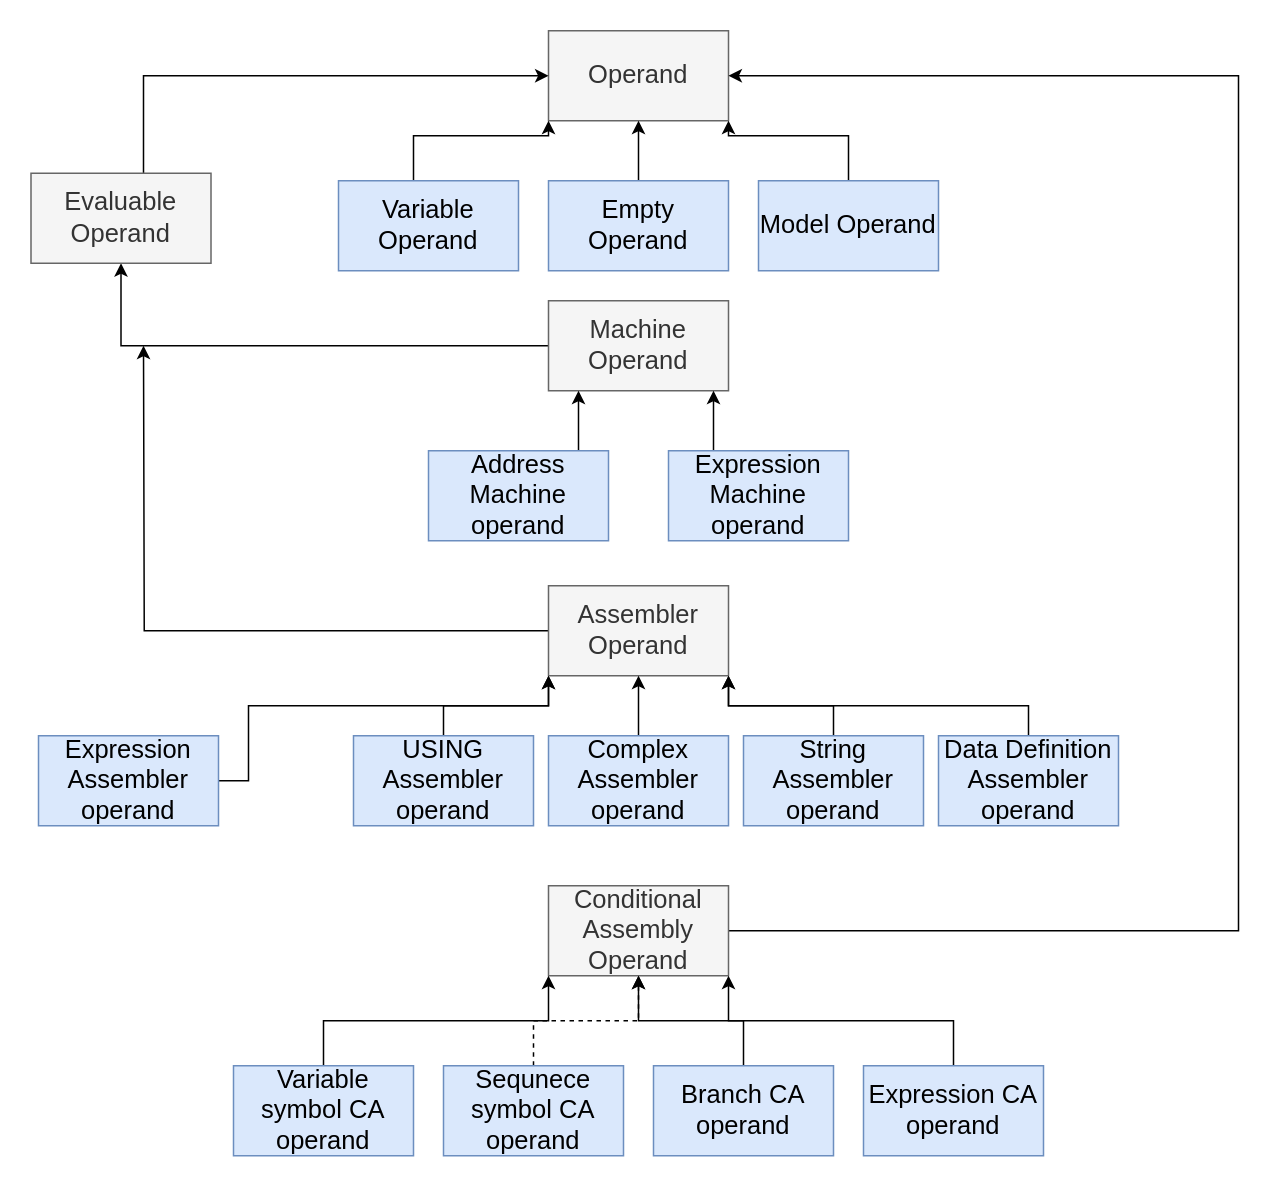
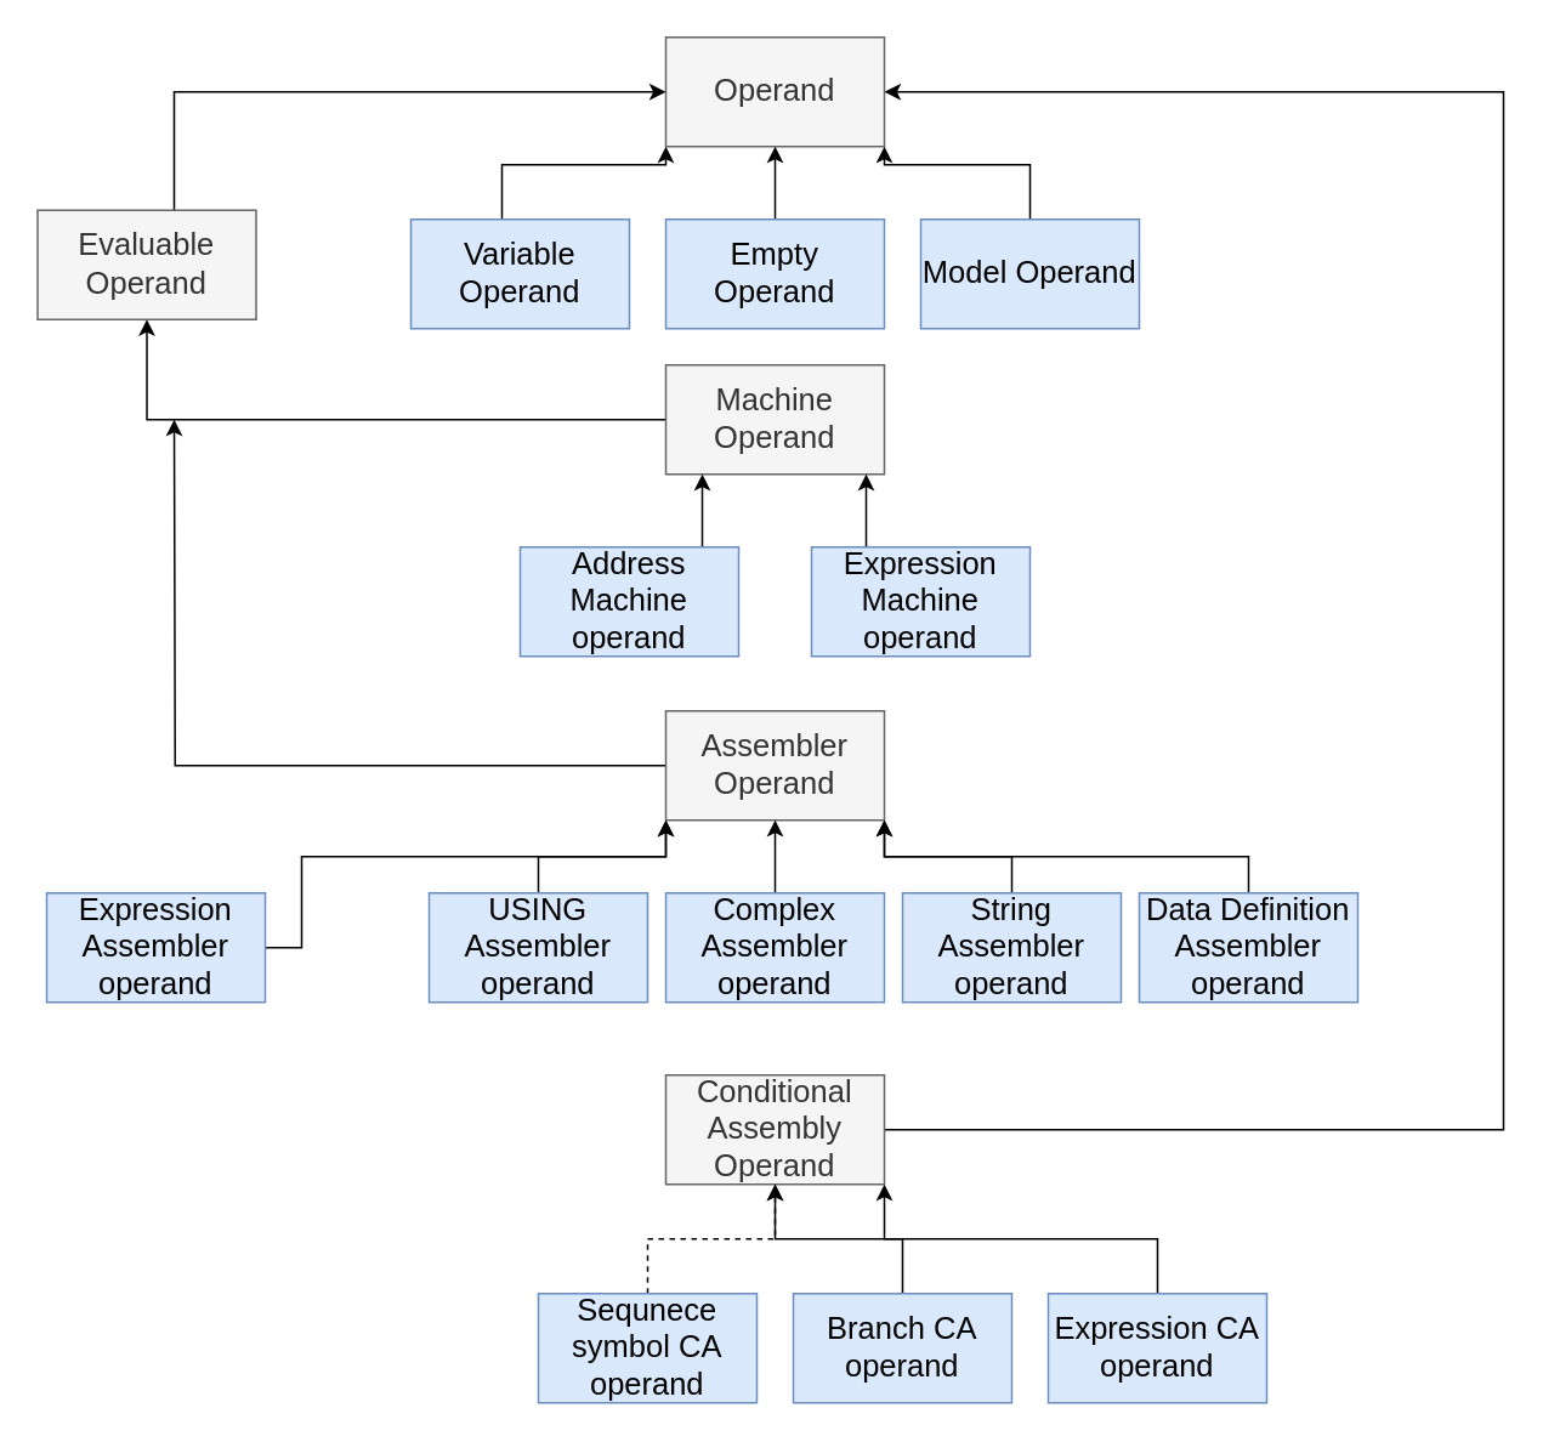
  <mxCell id="0" />
  <mxCell id="1" parent="0" />
  <mxCell id="2" value="Operand" style="rounded=0;whiteSpace=wrap;html=1;fontSize=17;fillColor=#f5f5f5;strokeColor=#666666;fontColor=#333333;" parent="1" vertex="1"><mxGeometry x="365" y="20" width="120" height="60" as="geometry" /></mxCell>
  <mxCell id="3" value="" style="edgeStyle=orthogonalEdgeStyle;rounded=0;orthogonalLoop=1;jettySize=auto;html=1;entryX=0.5;entryY=1;entryDx=0;entryDy=0;" edge="1" parent="1" source="4" target="2"><mxGeometry relative="1" as="geometry"><mxPoint x="425" y="100" as="targetPoint" /></mxGeometry></mxCell>
  <mxCell id="4" value="Empty Operand" style="rounded=0;whiteSpace=wrap;html=1;fontSize=17;fillColor=#dae8fc;strokeColor=#6c8ebf;" vertex="1" parent="1"><mxGeometry x="365" y="120" width="120" height="60" as="geometry" /></mxCell>
  <mxCell id="5" style="edgeStyle=orthogonalEdgeStyle;rounded=0;orthogonalLoop=1;jettySize=auto;html=1;" edge="1" parent="1" source="6"><mxGeometry relative="1" as="geometry"><mxPoint x="485" y="80" as="targetPoint" /><Array as="points"><mxPoint x="565" y="90" /><mxPoint x="485" y="90" /></Array></mxGeometry></mxCell>
  <mxCell id="6" value="Model Operand" style="rounded=0;whiteSpace=wrap;html=1;fontSize=17;fillColor=#dae8fc;strokeColor=#6c8ebf;" vertex="1" parent="1"><mxGeometry x="505" y="120" width="120" height="60" as="geometry" /></mxCell>
  <mxCell id="7" style="edgeStyle=orthogonalEdgeStyle;rounded=0;orthogonalLoop=1;jettySize=auto;html=1;entryX=0.5;entryY=1;entryDx=0;entryDy=0;" edge="1" parent="1" source="8" target="38"><mxGeometry relative="1" as="geometry" /></mxCell>
  <mxCell id="8" value="Machine Operand" style="rounded=0;whiteSpace=wrap;html=1;fontSize=17;fillColor=#f5f5f5;strokeColor=#666666;fontColor=#333333;" vertex="1" parent="1"><mxGeometry x="365" y="200" width="120" height="60" as="geometry" /></mxCell>
  <mxCell id="9" style="edgeStyle=orthogonalEdgeStyle;rounded=0;orthogonalLoop=1;jettySize=auto;html=1;" edge="1" parent="1" source="10" target="8"><mxGeometry relative="1" as="geometry"><Array as="points"><mxPoint x="475" y="280" /><mxPoint x="475" y="280" /></Array></mxGeometry></mxCell>
  <mxCell id="10" value="Expression Machine operand" style="rounded=0;whiteSpace=wrap;html=1;fontSize=17;fillColor=#dae8fc;strokeColor=#6c8ebf;" vertex="1" parent="1"><mxGeometry x="445" y="300" width="120" height="60" as="geometry" /></mxCell>
  <mxCell id="11" style="edgeStyle=orthogonalEdgeStyle;rounded=0;orthogonalLoop=1;jettySize=auto;html=1;" edge="1" parent="1" source="12"><mxGeometry relative="1" as="geometry"><mxPoint x="385" y="260" as="targetPoint" /><Array as="points"><mxPoint x="385" y="260" /></Array></mxGeometry></mxCell>
  <mxCell id="12" value="Address Machine operand" style="rounded=0;whiteSpace=wrap;html=1;fontSize=17;fillColor=#dae8fc;strokeColor=#6c8ebf;" vertex="1" parent="1"><mxGeometry x="285" y="300" width="120" height="60" as="geometry" /></mxCell>
  <mxCell id="13" style="edgeStyle=orthogonalEdgeStyle;rounded=0;orthogonalLoop=1;jettySize=auto;html=1;" edge="1" parent="1" source="14"><mxGeometry relative="1" as="geometry"><mxPoint x="95" y="230" as="targetPoint" /></mxGeometry></mxCell>
  <mxCell id="14" value="Assembler Operand" style="rounded=0;whiteSpace=wrap;html=1;fontSize=17;fillColor=#f5f5f5;strokeColor=#666666;fontColor=#333333;" vertex="1" parent="1"><mxGeometry x="365" y="390" width="120" height="60" as="geometry" /></mxCell>
  <mxCell id="15" style="edgeStyle=orthogonalEdgeStyle;rounded=0;orthogonalLoop=1;jettySize=auto;html=1;entryX=0;entryY=1;entryDx=0;entryDy=0;" edge="1" parent="1" source="16" target="14"><mxGeometry relative="1" as="geometry"><mxPoint x="295" y="470" as="targetPoint" /><Array as="points"><mxPoint x="165" y="470" /><mxPoint x="365" y="470" /></Array></mxGeometry></mxCell>
  <mxCell id="16" value="Expression Assembler operand" style="rounded=0;whiteSpace=wrap;html=1;fontSize=17;fillColor=#dae8fc;strokeColor=#6c8ebf;" vertex="1" parent="1"><mxGeometry x="25" y="490" width="120" height="60" as="geometry" /></mxCell>
  <mxCell id="17" style="edgeStyle=orthogonalEdgeStyle;rounded=0;orthogonalLoop=1;jettySize=auto;html=1;entryX=0;entryY=1;entryDx=0;entryDy=0;" edge="1" parent="1" source="18" target="14"><mxGeometry relative="1" as="geometry"><Array as="points"><mxPoint x="295" y="470" /><mxPoint x="365" y="470" /></Array></mxGeometry></mxCell>
  <mxCell id="18" value="USING Assembler operand" style="rounded=0;whiteSpace=wrap;html=1;fontSize=17;fillColor=#dae8fc;strokeColor=#6c8ebf;" vertex="1" parent="1"><mxGeometry x="235" y="490" width="120" height="60" as="geometry" /></mxCell>
  <mxCell id="19" style="edgeStyle=orthogonalEdgeStyle;rounded=0;orthogonalLoop=1;jettySize=auto;html=1;" edge="1" parent="1" source="20" target="14"><mxGeometry relative="1" as="geometry" /></mxCell>
  <mxCell id="20" value="Complex Assembler operand" style="rounded=0;whiteSpace=wrap;html=1;fontSize=17;fillColor=#dae8fc;strokeColor=#6c8ebf;" vertex="1" parent="1"><mxGeometry x="365" y="490" width="120" height="60" as="geometry" /></mxCell>
  <mxCell id="21" style="edgeStyle=orthogonalEdgeStyle;rounded=0;orthogonalLoop=1;jettySize=auto;html=1;entryX=1;entryY=1;entryDx=0;entryDy=0;" edge="1" parent="1" source="22" target="14"><mxGeometry relative="1" as="geometry"><Array as="points"><mxPoint x="555" y="470" /><mxPoint x="485" y="470" /></Array></mxGeometry></mxCell>
  <mxCell id="22" value="String Assembler operand" style="rounded=0;whiteSpace=wrap;html=1;fontSize=17;fillColor=#dae8fc;strokeColor=#6c8ebf;" vertex="1" parent="1"><mxGeometry x="495" y="490" width="120" height="60" as="geometry" /></mxCell>
  <mxCell id="23" style="edgeStyle=orthogonalEdgeStyle;rounded=0;orthogonalLoop=1;jettySize=auto;html=1;" edge="1" parent="1" source="24"><mxGeometry relative="1" as="geometry"><mxPoint x="485" y="450" as="targetPoint" /><Array as="points"><mxPoint x="685" y="470" /></Array></mxGeometry></mxCell>
  <mxCell id="24" value="Data Definition Assembler operand" style="rounded=0;whiteSpace=wrap;html=1;fontSize=17;fillColor=#dae8fc;strokeColor=#6c8ebf;" vertex="1" parent="1"><mxGeometry x="625" y="490" width="120" height="60" as="geometry" /></mxCell>
  <mxCell id="25" style="edgeStyle=orthogonalEdgeStyle;rounded=0;orthogonalLoop=1;jettySize=auto;html=1;entryX=1;entryY=0.5;entryDx=0;entryDy=0;" edge="1" parent="1" source="26" target="2"><mxGeometry relative="1" as="geometry"><mxPoint x="815" y="420" as="targetPoint" /><Array as="points"><mxPoint x="825" y="620" /><mxPoint x="825" y="50" /></Array></mxGeometry></mxCell>
  <mxCell id="26" value="Conditional Assembly Operand" style="rounded=0;whiteSpace=wrap;html=1;fontSize=17;fillColor=#f5f5f5;strokeColor=#666666;fontColor=#333333;" vertex="1" parent="1"><mxGeometry x="365" y="590" width="120" height="60" as="geometry" /></mxCell>
- <mxCell id="27" style="edgeStyle=orthogonalEdgeStyle;rounded=0;orthogonalLoop=1;jettySize=auto;html=1;entryX=0;entryY=1;entryDx=0;entryDy=0;" edge="1" parent="1" source="28" target="26"><mxGeometry relative="1" as="geometry"><Array as="points"><mxPoint x="215" y="680" /><mxPoint x="365" y="680" /></Array></mxGeometry></mxCell>
- <mxCell id="28" value="Variable symbol CA operand" style="rounded=0;whiteSpace=wrap;html=1;fontSize=17;fillColor=#dae8fc;strokeColor=#6c8ebf;" vertex="1" parent="1"><mxGeometry x="155" y="710" width="120" height="60" as="geometry" /></mxCell>
  <mxCell id="29" style="edgeStyle=orthogonalEdgeStyle;rounded=0;orthogonalLoop=1;jettySize=auto;html=1;entryX=0.5;entryY=1;entryDx=0;entryDy=0;dashed=1;" edge="1" parent="1" source="30" target="26"><mxGeometry relative="1" as="geometry" /></mxCell>
  <mxCell id="30" value="Sequnece symbol CA operand" style="rounded=0;whiteSpace=wrap;html=1;fontSize=17;fillColor=#dae8fc;strokeColor=#6c8ebf;" vertex="1" parent="1"><mxGeometry x="295" y="710" width="120" height="60" as="geometry" /></mxCell>
  <mxCell id="31" style="edgeStyle=orthogonalEdgeStyle;rounded=0;orthogonalLoop=1;jettySize=auto;html=1;entryX=0.5;entryY=1;entryDx=0;entryDy=0;" edge="1" parent="1" source="32" target="26"><mxGeometry relative="1" as="geometry" /></mxCell>
  <mxCell id="32" value="Branch CA operand" style="rounded=0;whiteSpace=wrap;html=1;fontSize=17;fillColor=#dae8fc;strokeColor=#6c8ebf;" vertex="1" parent="1"><mxGeometry x="435" y="710" width="120" height="60" as="geometry" /></mxCell>
  <mxCell id="33" style="edgeStyle=orthogonalEdgeStyle;rounded=0;orthogonalLoop=1;jettySize=auto;html=1;entryX=1;entryY=1;entryDx=0;entryDy=0;" edge="1" parent="1" source="34" target="26"><mxGeometry relative="1" as="geometry"><Array as="points"><mxPoint x="635" y="680" /><mxPoint x="485" y="680" /></Array></mxGeometry></mxCell>
  <mxCell id="34" value="Expression CA operand" style="rounded=0;whiteSpace=wrap;html=1;fontSize=17;fillColor=#dae8fc;strokeColor=#6c8ebf;" vertex="1" parent="1"><mxGeometry x="575" y="710" width="120" height="60" as="geometry" /></mxCell>
  <mxCell id="35" style="edgeStyle=orthogonalEdgeStyle;rounded=0;orthogonalLoop=1;jettySize=auto;html=1;" edge="1" parent="1" source="36"><mxGeometry relative="1" as="geometry"><mxPoint x="365" y="80" as="targetPoint" /><Array as="points"><mxPoint x="275" y="90" /><mxPoint x="365" y="90" /></Array></mxGeometry></mxCell>
  <mxCell id="36" value="Variable Operand" style="rounded=0;whiteSpace=wrap;html=1;fontSize=17;fillColor=#dae8fc;strokeColor=#6c8ebf;" vertex="1" parent="1"><mxGeometry x="225" y="120" width="120" height="60" as="geometry" /></mxCell>
  <mxCell id="37" style="edgeStyle=orthogonalEdgeStyle;rounded=0;orthogonalLoop=1;jettySize=auto;html=1;entryX=0;entryY=0.5;entryDx=0;entryDy=0;" edge="1" parent="1" source="38" target="2"><mxGeometry relative="1" as="geometry"><Array as="points"><mxPoint x="95" y="50" /></Array></mxGeometry></mxCell>
  <mxCell id="38" value="Evaluable Operand" style="rounded=0;whiteSpace=wrap;html=1;fontSize=17;fillColor=#f5f5f5;strokeColor=#666666;fontColor=#333333;" vertex="1" parent="1"><mxGeometry x="20" y="115" width="120" height="60" as="geometry" /></mxCell>
